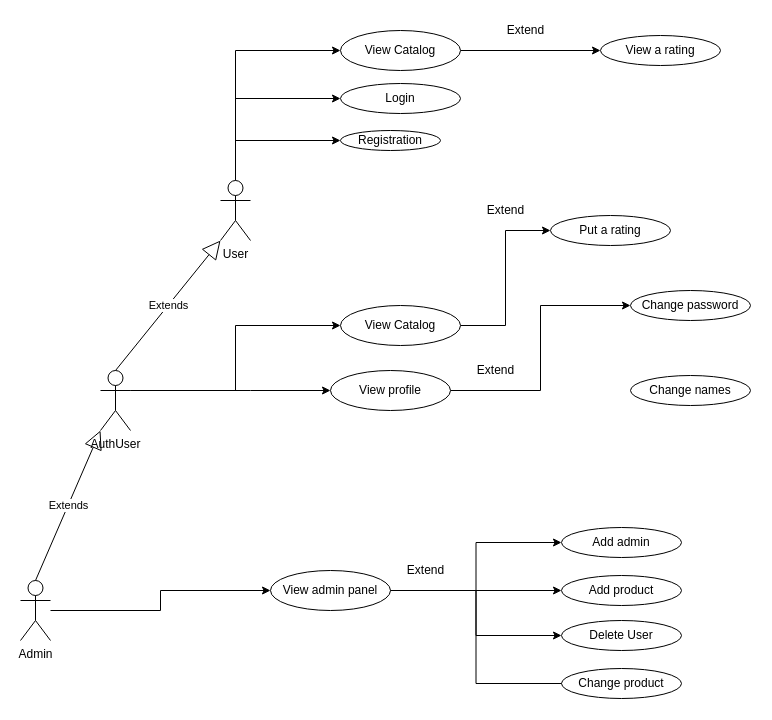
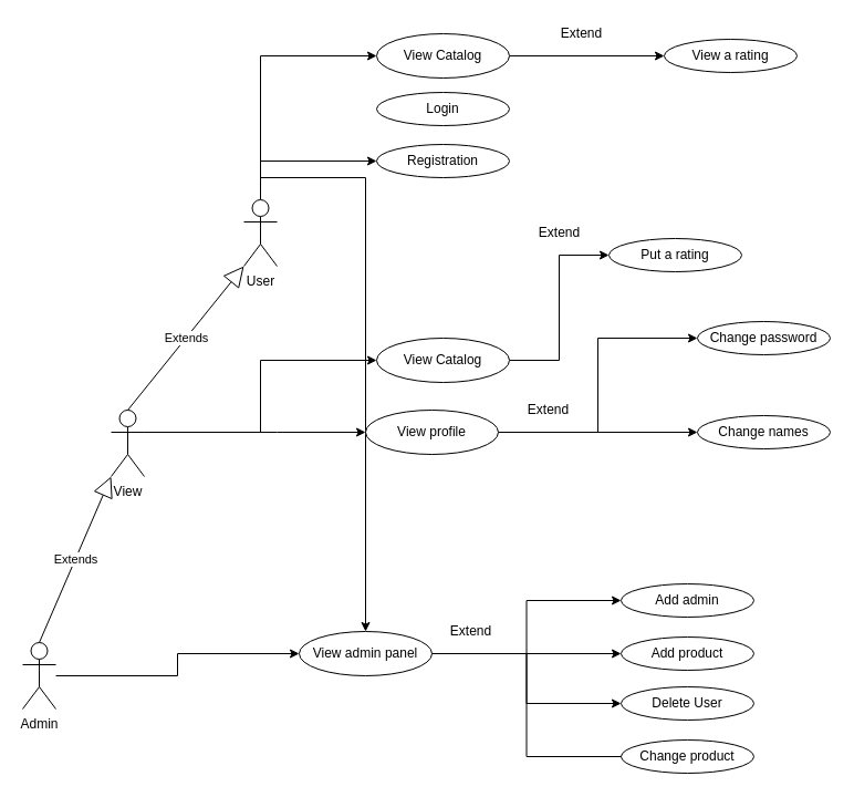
  <mxCell id="0" />
  <mxCell id="1" parent="0" />
  <mxCell id="2" style="edgeStyle=orthogonalEdgeStyle;rounded=0;orthogonalLoop=1;jettySize=auto;html=1;entryX=0;entryY=0.5;entryDx=0;entryDy=0;" edge="1" parent="1" source="3" target="37"><mxGeometry relative="1" as="geometry" /></mxCell>
  <mxCell id="3" value="Admin" style="shape=umlActor;verticalLabelPosition=bottom;verticalAlign=top;html=1;outlineConnect=0;" parent="1" vertex="1"><mxGeometry x="20" y="580" width="30" height="60" as="geometry" /></mxCell>
  <mxCell id="4" style="edgeStyle=orthogonalEdgeStyle;rounded=0;orthogonalLoop=1;jettySize=auto;html=1;exitX=0.5;exitY=0;exitDx=0;exitDy=0;exitPerimeter=0;entryX=0;entryY=0.5;entryDx=0;entryDy=0;" parent="1" source="7" target="12" edge="1"><mxGeometry relative="1" as="geometry" /></mxCell>
- <mxCell id="5" style="edgeStyle=orthogonalEdgeStyle;rounded=0;orthogonalLoop=1;jettySize=auto;html=1;exitX=0.5;exitY=0;exitDx=0;exitDy=0;exitPerimeter=0;entryX=0;entryY=0.5;entryDx=0;entryDy=0;" parent="1" source="7" target="13" edge="1"><mxGeometry relative="1" as="geometry" /></mxCell>
+ <mxCell id="5" style="edgeStyle=orthogonalEdgeStyle;rounded=0;orthogonalLoop=1;jettySize=auto;html=1;exitX=0.5;exitY=0;exitDx=0;exitDy=0;exitPerimeter=0;" parent="1" source="7" target="37" edge="1"><mxGeometry relative="1" as="geometry" /></mxCell>
  <mxCell id="6" style="edgeStyle=orthogonalEdgeStyle;rounded=0;orthogonalLoop=1;jettySize=auto;html=1;exitX=0.5;exitY=0;exitDx=0;exitDy=0;exitPerimeter=0;entryX=0;entryY=0.5;entryDx=0;entryDy=0;" parent="1" source="7" target="14" edge="1"><mxGeometry relative="1" as="geometry" /></mxCell>
  <mxCell id="7" value="User" style="shape=umlActor;verticalLabelPosition=bottom;verticalAlign=top;html=1;outlineConnect=0;" parent="1" vertex="1"><mxGeometry x="220" y="180" width="30" height="60" as="geometry" /></mxCell>
  <mxCell id="8" style="edgeStyle=orthogonalEdgeStyle;rounded=0;orthogonalLoop=1;jettySize=auto;html=1;entryX=0;entryY=0.5;entryDx=0;entryDy=0;" parent="1" source="10" target="27" edge="1"><mxGeometry relative="1" as="geometry"><Array as="points"><mxPoint x="235" y="390" /><mxPoint x="235" y="325" /></Array></mxGeometry></mxCell>
  <mxCell id="9" style="edgeStyle=orthogonalEdgeStyle;rounded=0;orthogonalLoop=1;jettySize=auto;html=1;entryX=0;entryY=0.5;entryDx=0;entryDy=0;" parent="1" source="10" target="31" edge="1"><mxGeometry relative="1" as="geometry"><Array as="points"><mxPoint x="250" y="390" /><mxPoint x="250" y="390" /></Array></mxGeometry></mxCell>
- <mxCell id="10" value="AuthUser" style="shape=umlActor;verticalLabelPosition=bottom;verticalAlign=top;html=1;outlineConnect=0;" parent="1" vertex="1"><mxGeometry x="100" y="370" width="30" height="60" as="geometry" /></mxCell>
+ <mxCell id="10" value="View" style="shape=umlActor;verticalLabelPosition=bottom;verticalAlign=top;html=1;outlineConnect=0;" parent="1" vertex="1"><mxGeometry x="100" y="370" width="30" height="60" as="geometry" /></mxCell>
  <mxCell id="11" style="edgeStyle=orthogonalEdgeStyle;rounded=0;orthogonalLoop=1;jettySize=auto;html=1;entryX=0;entryY=0.5;entryDx=0;entryDy=0;" parent="1" source="12" target="24" edge="1"><mxGeometry relative="1" as="geometry" /></mxCell>
  <mxCell id="12" value="View Catalog" style="ellipse;whiteSpace=wrap;html=1;" parent="1" vertex="1"><mxGeometry x="340" y="30" width="120" height="40" as="geometry" /></mxCell>
  <mxCell id="13" value="Login" style="ellipse;whiteSpace=wrap;html=1;" parent="1" vertex="1"><mxGeometry x="340" y="83" width="120" height="30" as="geometry" /></mxCell>
- <mxCell id="14" value="Registration" style="ellipse;whiteSpace=wrap;html=1;" parent="1" vertex="1"><mxGeometry x="340" y="130" width="100" height="20" as="geometry" /></mxCell>
+ <mxCell id="14" value="Registration" style="ellipse;whiteSpace=wrap;html=1;" parent="1" vertex="1"><mxGeometry x="340" y="130" width="120" height="30" as="geometry" /></mxCell>
  <mxCell id="15" value="Put a rating" style="ellipse;whiteSpace=wrap;html=1;" parent="1" vertex="1"><mxGeometry x="550" y="215" width="120" height="30" as="geometry" /></mxCell>
  <mxCell id="16" value="Change password" style="ellipse;whiteSpace=wrap;html=1;" parent="1" vertex="1"><mxGeometry x="630" y="290" width="120" height="30" as="geometry" /></mxCell>
  <mxCell id="17" value="Change names" style="ellipse;whiteSpace=wrap;html=1;" parent="1" vertex="1"><mxGeometry x="630" y="375" width="120" height="30" as="geometry" /></mxCell>
  <mxCell id="18" value="Add product" style="ellipse;whiteSpace=wrap;html=1;" parent="1" vertex="1"><mxGeometry x="561" y="575" width="120" height="30" as="geometry" /></mxCell>
  <mxCell id="19" value="Add admin" style="ellipse;whiteSpace=wrap;html=1;" parent="1" vertex="1"><mxGeometry x="561" y="527" width="120" height="30" as="geometry" /></mxCell>
  <mxCell id="20" value="Delete User" style="ellipse;whiteSpace=wrap;html=1;" parent="1" vertex="1"><mxGeometry x="561" y="620" width="120" height="30" as="geometry" /></mxCell>
  <mxCell id="21" value="Change product" style="ellipse;whiteSpace=wrap;html=1;" parent="1" vertex="1"><mxGeometry x="561" y="668" width="120" height="30" as="geometry" /></mxCell>
  <mxCell id="22" value="Extends" style="endArrow=block;endSize=16;endFill=0;html=1;entryX=0;entryY=1;entryDx=0;entryDy=0;entryPerimeter=0;exitX=0.5;exitY=0;exitDx=0;exitDy=0;exitPerimeter=0;" parent="1" source="3" target="10" edge="1"><mxGeometry width="160" relative="1" as="geometry"><mxPoint x="-170" y="410" as="sourcePoint" /><mxPoint x="-10" y="410" as="targetPoint" /></mxGeometry></mxCell>
  <mxCell id="23" value="Extends" style="endArrow=block;endSize=16;endFill=0;html=1;entryX=0;entryY=1;entryDx=0;entryDy=0;entryPerimeter=0;exitX=0.5;exitY=0;exitDx=0;exitDy=0;exitPerimeter=0;" parent="1" source="10" target="7" edge="1"><mxGeometry width="160" relative="1" as="geometry"><mxPoint x="0" y="150" as="sourcePoint" /><mxPoint x="160" y="150" as="targetPoint" /></mxGeometry></mxCell>
  <mxCell id="24" value="View a rating" style="ellipse;whiteSpace=wrap;html=1;" parent="1" vertex="1"><mxGeometry x="600" y="35" width="120" height="30" as="geometry" /></mxCell>
  <mxCell id="25" value="Extend" style="text;html=1;align=center;verticalAlign=middle;resizable=0;points=[];autosize=1;" parent="1" vertex="1"><mxGeometry x="500" y="20" width="50" height="20" as="geometry" /></mxCell>
  <mxCell id="26" style="edgeStyle=orthogonalEdgeStyle;rounded=0;orthogonalLoop=1;jettySize=auto;html=1;entryX=0;entryY=0.5;entryDx=0;entryDy=0;" parent="1" source="27" target="15" edge="1"><mxGeometry relative="1" as="geometry" /></mxCell>
  <mxCell id="27" value="View Catalog" style="ellipse;whiteSpace=wrap;html=1;" parent="1" vertex="1"><mxGeometry x="340" y="305" width="120" height="40" as="geometry" /></mxCell>
  <mxCell id="28" value="Extend" style="text;html=1;align=center;verticalAlign=middle;resizable=0;points=[];autosize=1;" parent="1" vertex="1"><mxGeometry x="480" y="200" width="50" height="20" as="geometry" /></mxCell>
  <mxCell id="29" style="edgeStyle=orthogonalEdgeStyle;rounded=0;orthogonalLoop=1;jettySize=auto;html=1;entryX=0;entryY=0.5;entryDx=0;entryDy=0;" parent="1" source="31" target="16" edge="1"><mxGeometry relative="1" as="geometry" /></mxCell>
+ <mxCell id="30" style="edgeStyle=orthogonalEdgeStyle;rounded=0;orthogonalLoop=1;jettySize=auto;html=1;entryX=0;entryY=0.5;entryDx=0;entryDy=0;" parent="1" source="31" target="17" edge="1"><mxGeometry relative="1" as="geometry" /></mxCell>
  <mxCell id="31" value="View profile" style="ellipse;whiteSpace=wrap;html=1;" parent="1" vertex="1"><mxGeometry x="330" y="370" width="120" height="40" as="geometry" /></mxCell>
  <mxCell id="32" value="Extend" style="text;html=1;align=center;verticalAlign=middle;resizable=0;points=[];autosize=1;" parent="1" vertex="1"><mxGeometry x="470" y="360" width="50" height="20" as="geometry" /></mxCell>
  <mxCell id="33" style="edgeStyle=orthogonalEdgeStyle;rounded=0;orthogonalLoop=1;jettySize=auto;html=1;" edge="1" parent="1" source="37" target="18"><mxGeometry relative="1" as="geometry" /></mxCell>
  <mxCell id="34" style="edgeStyle=orthogonalEdgeStyle;rounded=0;orthogonalLoop=1;jettySize=auto;html=1;entryX=0;entryY=0.5;entryDx=0;entryDy=0;" edge="1" parent="1" source="37" target="19"><mxGeometry relative="1" as="geometry" /></mxCell>
  <mxCell id="35" style="edgeStyle=orthogonalEdgeStyle;rounded=0;orthogonalLoop=1;jettySize=auto;html=1;entryX=0;entryY=0.5;entryDx=0;entryDy=0;" edge="1" parent="1" source="37" target="20"><mxGeometry relative="1" as="geometry" /></mxCell>
  <mxCell id="36" style="edgeStyle=orthogonalEdgeStyle;rounded=0;orthogonalLoop=1;jettySize=auto;html=1;entryX=0;entryY=0.5;entryDx=0;entryDy=0;endArrow=none;" edge="1" parent="1" source="37" target="21"><mxGeometry relative="1" as="geometry" /></mxCell>
  <mxCell id="37" value="View admin panel" style="ellipse;whiteSpace=wrap;html=1;" vertex="1" parent="1"><mxGeometry x="270" y="570" width="120" height="40" as="geometry" /></mxCell>
  <mxCell id="38" value="Extend" style="text;html=1;align=center;verticalAlign=middle;resizable=0;points=[];autosize=1;" vertex="1" parent="1"><mxGeometry x="400" y="560" width="50" height="20" as="geometry" /></mxCell>
